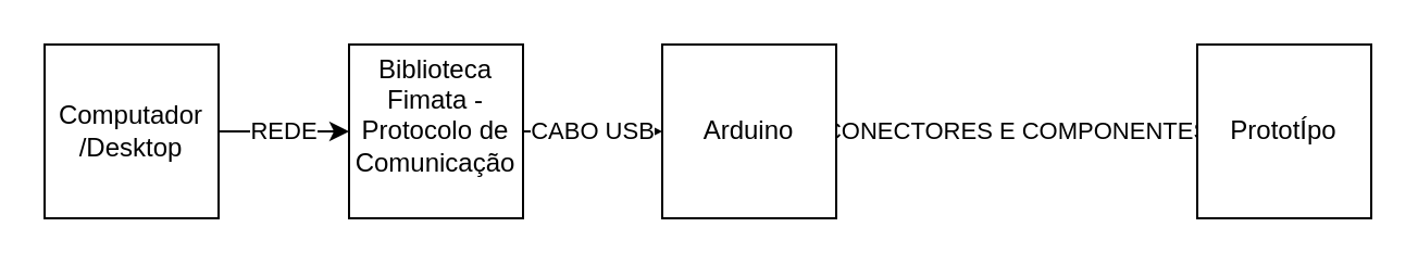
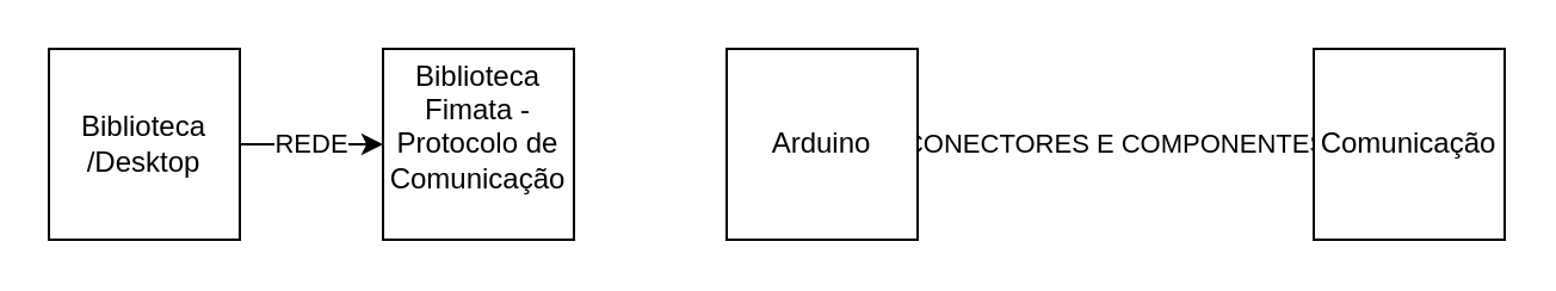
  <mxCell id="0" />
  <mxCell id="1" parent="0" />
  <mxCell id="2" value="&lt;font style=&quot;vertical-align: inherit&quot;&gt;&lt;font style=&quot;vertical-align: inherit&quot;&gt;REDE&lt;/font&gt;&lt;/font&gt;" style="edgeStyle=orthogonalEdgeStyle;rounded=0;orthogonalLoop=1;jettySize=auto;html=1;exitX=1;exitY=0.5;exitDx=0;exitDy=0;entryX=0;entryY=0.5;entryDx=0;entryDy=0;" edge="1" parent="1" source="3" target="5"><mxGeometry relative="1" as="geometry" /></mxCell>
- <mxCell id="3" value="&lt;font style=&quot;vertical-align: inherit&quot;&gt;&lt;font style=&quot;vertical-align: inherit&quot;&gt;Computador&lt;br&gt;/Desktop&lt;/font&gt;&lt;/font&gt;" style="whiteSpace=wrap;html=1;aspect=fixed;" vertex="1" parent="1"><mxGeometry x="20" y="20" width="80" height="80" as="geometry" /></mxCell>
- <mxCell id="4" value="&lt;font style=&quot;vertical-align: inherit&quot;&gt;&lt;font style=&quot;vertical-align: inherit&quot;&gt;CABO USB&lt;/font&gt;&lt;/font&gt;" style="edgeStyle=orthogonalEdgeStyle;rounded=0;orthogonalLoop=1;jettySize=auto;html=1;exitX=1;exitY=0.5;exitDx=0;exitDy=0;entryX=0;entryY=0.5;entryDx=0;entryDy=0;" edge="1" parent="1" source="5" target="7"><mxGeometry relative="1" as="geometry" /></mxCell>
+ <mxCell id="3" value="&lt;font style=&quot;vertical-align: inherit&quot;&gt;&lt;font style=&quot;vertical-align: inherit&quot;&gt;Biblioteca&lt;br&gt;/Desktop&lt;/font&gt;&lt;/font&gt;" style="whiteSpace=wrap;html=1;aspect=fixed;" vertex="1" parent="1"><mxGeometry x="20" y="20" width="80" height="80" as="geometry" /></mxCell>
  <mxCell id="5" value="&lt;font style=&quot;vertical-align: inherit&quot;&gt;&lt;font style=&quot;vertical-align: inherit&quot;&gt;&lt;font style=&quot;vertical-align: inherit&quot;&gt;&lt;font style=&quot;vertical-align: inherit&quot;&gt;Biblioteca Fimata - Protocolo de Comunicação&lt;/font&gt;&lt;/font&gt;&lt;br&gt;&lt;br&gt;&lt;/font&gt;&lt;/font&gt;" style="whiteSpace=wrap;html=1;aspect=fixed;" vertex="1" parent="1"><mxGeometry x="160" y="20" width="80" height="80" as="geometry" /></mxCell>
  <mxCell id="6" value="&lt;font style=&quot;vertical-align: inherit&quot;&gt;&lt;font style=&quot;vertical-align: inherit&quot;&gt;&lt;font style=&quot;vertical-align: inherit&quot;&gt;&lt;font style=&quot;vertical-align: inherit&quot;&gt;CONECTORES E COMPONENTES&lt;/font&gt;&lt;/font&gt;&lt;/font&gt;&lt;/font&gt;" style="edgeStyle=orthogonalEdgeStyle;rounded=0;orthogonalLoop=1;jettySize=auto;html=1;exitX=1;exitY=0.5;exitDx=0;exitDy=0;entryX=0;entryY=0.5;entryDx=0;entryDy=0;dashed=1;" edge="1" parent="1" source="7" target="8"><mxGeometry relative="1" as="geometry" /></mxCell>
  <mxCell id="7" value="&lt;font style=&quot;vertical-align: inherit&quot;&gt;&lt;font style=&quot;vertical-align: inherit&quot;&gt;Arduino&lt;/font&gt;&lt;/font&gt;" style="whiteSpace=wrap;html=1;aspect=fixed;" vertex="1" parent="1"><mxGeometry x="304" y="20" width="80" height="80" as="geometry" /></mxCell>
- <mxCell id="8" value="&lt;font style=&quot;vertical-align: inherit&quot;&gt;&lt;font style=&quot;vertical-align: inherit&quot;&gt;&lt;font style=&quot;vertical-align: inherit&quot;&gt;&lt;font style=&quot;vertical-align: inherit&quot;&gt;&lt;font style=&quot;vertical-align: inherit&quot;&gt;&lt;font style=&quot;vertical-align: inherit&quot;&gt;&lt;font style=&quot;vertical-align: inherit&quot;&gt;&lt;font style=&quot;vertical-align: inherit&quot;&gt;PrototÍpo&lt;/font&gt;&lt;/font&gt;&lt;/font&gt;&lt;/font&gt;&lt;/font&gt;&lt;/font&gt;&lt;/font&gt;&lt;/font&gt;" style="whiteSpace=wrap;html=1;aspect=fixed;" vertex="1" parent="1"><mxGeometry x="550" y="20" width="80" height="80" as="geometry" /></mxCell>
+ <mxCell id="8" value="&lt;font style=&quot;vertical-align: inherit&quot;&gt;&lt;font style=&quot;vertical-align: inherit&quot;&gt;&lt;font style=&quot;vertical-align: inherit&quot;&gt;&lt;font style=&quot;vertical-align: inherit&quot;&gt;&lt;font style=&quot;vertical-align: inherit&quot;&gt;&lt;font style=&quot;vertical-align: inherit&quot;&gt;&lt;font style=&quot;vertical-align: inherit&quot;&gt;&lt;font style=&quot;vertical-align: inherit&quot;&gt;Comunicação&lt;/font&gt;&lt;/font&gt;&lt;/font&gt;&lt;/font&gt;&lt;/font&gt;&lt;/font&gt;&lt;/font&gt;&lt;/font&gt;" style="whiteSpace=wrap;html=1;aspect=fixed;" vertex="1" parent="1"><mxGeometry x="550" y="20" width="80" height="80" as="geometry" /></mxCell>
